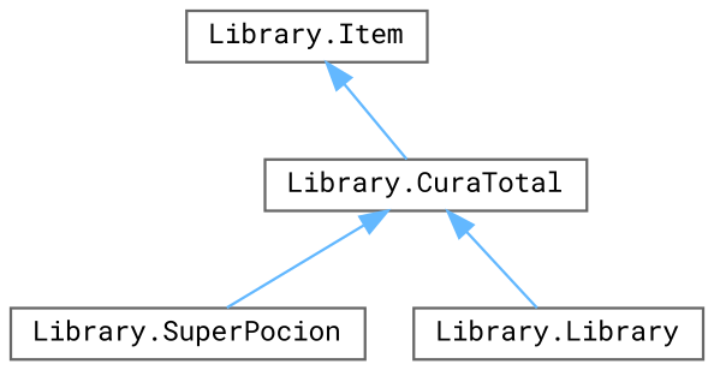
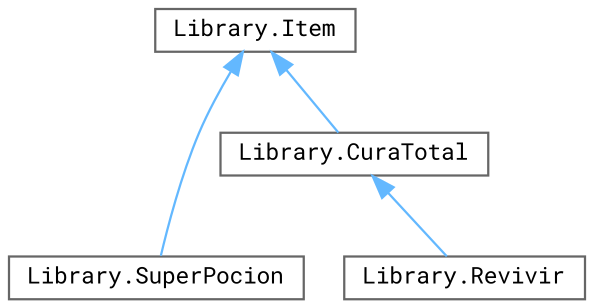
  digraph {
    fontname="Roboto Mono"
    rankdir=TB
    node [color=grey40 fillcolor=white fontname="Roboto Mono" fontsize=10 shape=box style=filled]
    edge [color=steelblue1 dir=back fontname="Roboto Mono" fontsize=10 labelfontname=Helvetica labelfontsize=10 style=solid]
    n1 [height=0.2 label="Library.Item" width=0.4]
    n2 [height=0.2 label="Library.CuraTotal" width=0.4]
    n3 [height=0.2 label="Library.SuperPocion" width=0.4]
-   n4 [height=0.2 label="Library.Library" width=0.4]
+   n4 [height=0.2 label="Library.Revivir" width=0.4]
    n1 -> n2
-   n2 -> n3
+   n1 -> n3
    n2 -> n4
  }
